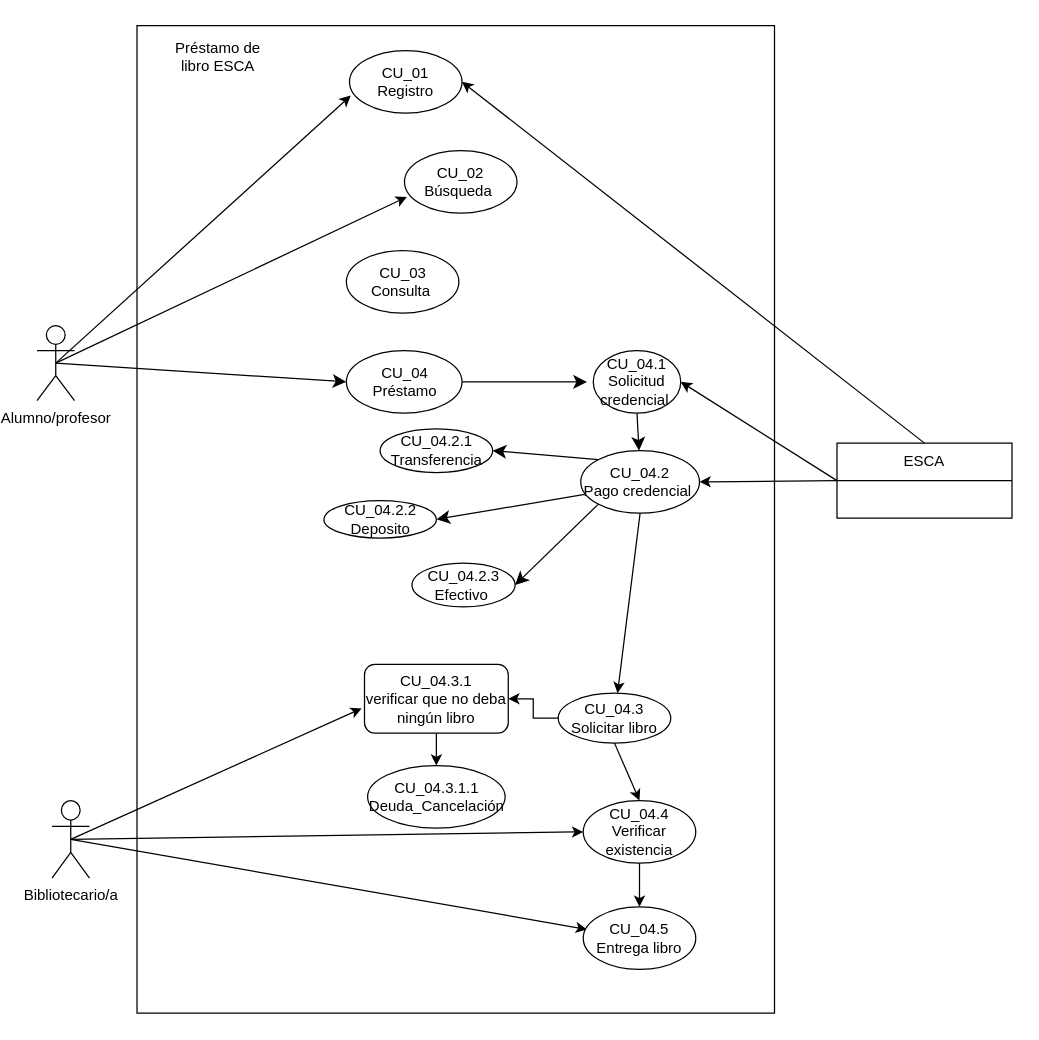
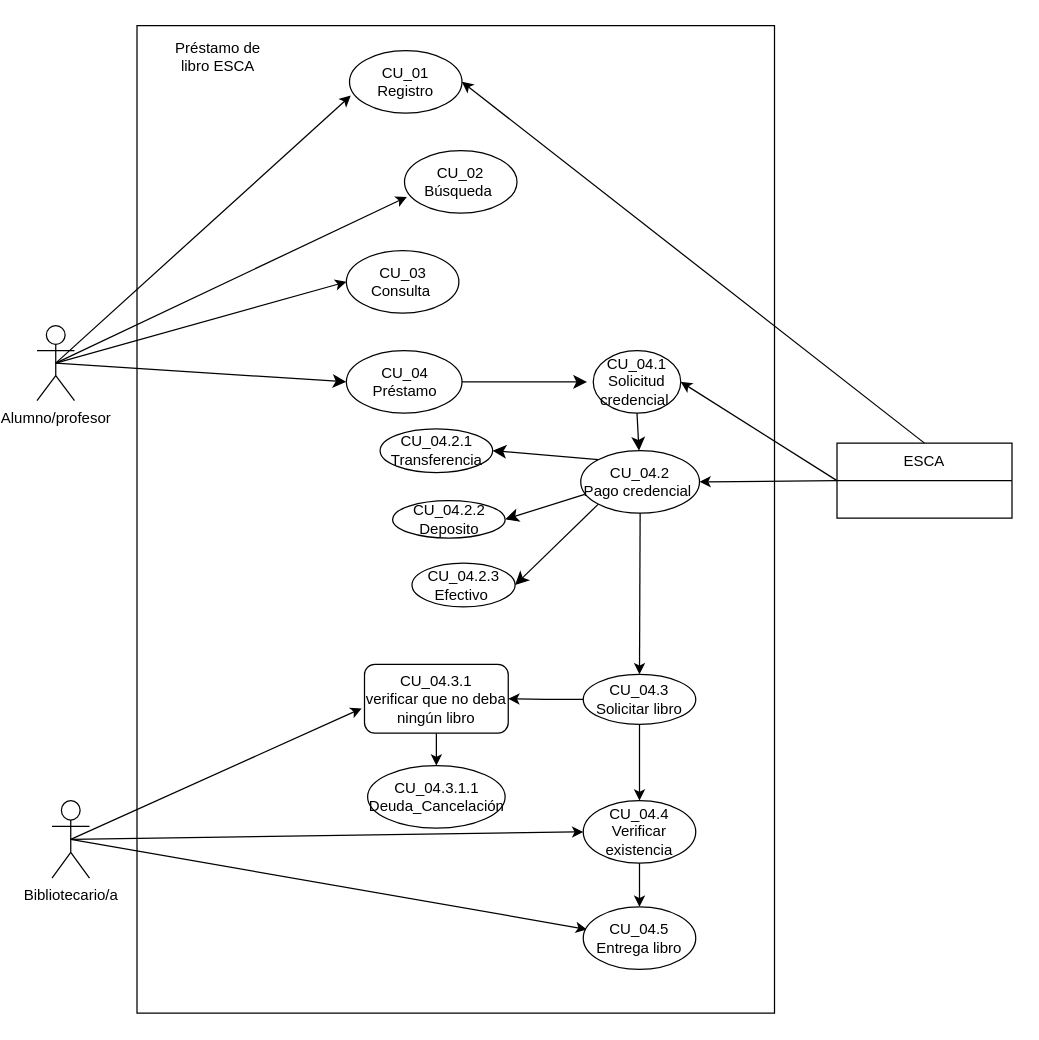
  <mxCell id="0" />
  <mxCell id="1" parent="0" />
  <mxCell id="2" value="" style="rounded=0;whiteSpace=wrap;html=1;" vertex="1" parent="1"><mxGeometry x="100" y="20" width="510" height="790" as="geometry" /></mxCell>
  <mxCell id="3" value="Bibliotecario/a" style="shape=umlActor;verticalLabelPosition=bottom;verticalAlign=top;html=1;outlineConnect=0;" vertex="1" parent="1"><mxGeometry x="32" y="640" width="30" height="62" as="geometry" /></mxCell>
  <mxCell id="4" value="" style="edgeStyle=none;curved=1;rounded=0;orthogonalLoop=1;jettySize=auto;html=1;fontSize=12;startSize=8;endSize=8;entryX=0;entryY=0.5;entryDx=0;entryDy=0;exitX=0.5;exitY=0.5;exitDx=0;exitDy=0;exitPerimeter=0;" edge="1" parent="1" source="5" target="31"><mxGeometry relative="1" as="geometry"><mxPoint x="272.981" y="314.47" as="targetPoint" /></mxGeometry></mxCell>
  <mxCell id="5" value="Alumno/profesor" style="shape=umlActor;verticalLabelPosition=bottom;verticalAlign=top;html=1;outlineConnect=0;" vertex="1" parent="1"><mxGeometry x="20" y="260" width="30" height="60" as="geometry" /></mxCell>
  <mxCell id="6" value="" style="endArrow=classic;html=1;rounded=0;entryX=0.011;entryY=0.72;entryDx=0;entryDy=0;entryPerimeter=0;exitX=0.5;exitY=0.5;exitDx=0;exitDy=0;exitPerimeter=0;" edge="1" parent="1" source="5" target="7"><mxGeometry width="50" height="50" relative="1" as="geometry"><mxPoint x="120" y="370" as="sourcePoint" /><mxPoint x="160" y="260" as="targetPoint" /></mxGeometry></mxCell>
  <mxCell id="7" value="CU_01&lt;br&gt;Registro" style="ellipse;whiteSpace=wrap;html=1;" vertex="1" parent="1"><mxGeometry x="270" y="40" width="90" height="50" as="geometry" /></mxCell>
  <mxCell id="8" value="CU_02&lt;br&gt;Búsqueda&amp;nbsp;" style="ellipse;whiteSpace=wrap;html=1;" vertex="1" parent="1"><mxGeometry x="314" y="120" width="90" height="50" as="geometry" /></mxCell>
  <mxCell id="9" value="CU_03&lt;br&gt;Consulta&amp;nbsp;" style="ellipse;whiteSpace=wrap;html=1;" vertex="1" parent="1"><mxGeometry x="267.5" y="200" width="90" height="50" as="geometry" /></mxCell>
  <mxCell id="10" value="" style="endArrow=classic;html=1;rounded=0;entryX=0.022;entryY=0.74;entryDx=0;entryDy=0;entryPerimeter=0;exitX=0.5;exitY=0.5;exitDx=0;exitDy=0;exitPerimeter=0;" edge="1" parent="1" source="5" target="8"><mxGeometry width="50" height="50" relative="1" as="geometry"><mxPoint x="120" y="370" as="sourcePoint" /><mxPoint x="170" y="320" as="targetPoint" /></mxGeometry></mxCell>
+ <mxCell id="11" value="" style="endArrow=classic;html=1;rounded=0;entryX=0;entryY=0.5;entryDx=0;entryDy=0;exitX=0.5;exitY=0.5;exitDx=0;exitDy=0;exitPerimeter=0;" edge="1" parent="1" source="5" target="9"><mxGeometry width="50" height="50" relative="1" as="geometry"><mxPoint x="120" y="370" as="sourcePoint" /><mxPoint x="170" y="320" as="targetPoint" /></mxGeometry></mxCell>
  <mxCell id="12" value="" style="endArrow=classic;html=1;rounded=0;entryX=-0.019;entryY=0.64;entryDx=0;entryDy=0;exitX=0.5;exitY=0.5;exitDx=0;exitDy=0;exitPerimeter=0;entryPerimeter=0;" edge="1" parent="1" source="3" target="34"><mxGeometry width="50" height="50" relative="1" as="geometry"><mxPoint x="62" y="820" as="sourcePoint" /><mxPoint x="362" y="742" as="targetPoint" /></mxGeometry></mxCell>
  <mxCell id="13" value="" style="endArrow=classic;html=1;rounded=0;entryX=0;entryY=0.5;entryDx=0;entryDy=0;exitX=0.5;exitY=0.5;exitDx=0;exitDy=0;exitPerimeter=0;" edge="1" parent="1" source="3" target="19"><mxGeometry width="50" height="50" relative="1" as="geometry"><mxPoint x="62" y="835" as="sourcePoint" /><mxPoint x="362" y="768" as="targetPoint" /></mxGeometry></mxCell>
  <mxCell id="14" value="" style="endArrow=classic;html=1;rounded=0;entryX=0.033;entryY=0.36;entryDx=0;entryDy=0;entryPerimeter=0;exitX=0.5;exitY=0.5;exitDx=0;exitDy=0;exitPerimeter=0;" edge="1" parent="1" source="3" target="20"><mxGeometry width="50" height="50" relative="1" as="geometry"><mxPoint x="552" y="920" as="sourcePoint" /><mxPoint x="492" y="948" as="targetPoint" /></mxGeometry></mxCell>
  <mxCell id="15" value="CU_04.1&lt;br&gt;Solicitud credencial&amp;nbsp;" style="ellipse;whiteSpace=wrap;html=1;" vertex="1" parent="1"><mxGeometry x="465" y="280" width="70" height="50" as="geometry" /></mxCell>
  <mxCell id="16" value="CU_04.2&lt;br&gt;Pago credencial&amp;nbsp;" style="ellipse;whiteSpace=wrap;html=1;" vertex="1" parent="1"><mxGeometry x="455" y="360" width="95" height="50" as="geometry" /></mxCell>
  <mxCell id="17" value="" style="edgeStyle=orthogonalEdgeStyle;rounded=0;orthogonalLoop=1;jettySize=auto;html=1;" edge="1" parent="1" source="18" target="34"><mxGeometry relative="1" as="geometry" /></mxCell>
- <mxCell id="18" value="CU_04.3&lt;br&gt;Solicitar libro" style="ellipse;whiteSpace=wrap;html=1;" vertex="1" parent="1"><mxGeometry x="437" y="554" width="90" height="40" as="geometry" /></mxCell>
+ <mxCell id="18" value="CU_04.3&lt;br&gt;Solicitar libro" style="ellipse;whiteSpace=wrap;html=1;" vertex="1" parent="1"><mxGeometry x="457" y="539" width="90" height="40" as="geometry" /></mxCell>
  <mxCell id="19" value="CU_04.4&lt;br&gt;Verificar existencia" style="ellipse;whiteSpace=wrap;html=1;" vertex="1" parent="1"><mxGeometry x="457" y="640" width="90" height="50" as="geometry" /></mxCell>
  <mxCell id="20" value="CU_04.5&lt;br&gt;Entrega libro" style="ellipse;whiteSpace=wrap;html=1;" vertex="1" parent="1"><mxGeometry x="457" y="725" width="90" height="50" as="geometry" /></mxCell>
  <mxCell id="21" value="" style="endArrow=classic;html=1;rounded=0;exitX=0.5;exitY=1;exitDx=0;exitDy=0;" edge="1" parent="1" source="16" target="18"><mxGeometry width="50" height="50" relative="1" as="geometry"><mxPoint x="520" y="320" as="sourcePoint" /><mxPoint x="505" y="350" as="targetPoint" /></mxGeometry></mxCell>
  <mxCell id="22" value="" style="endArrow=classic;html=1;rounded=0;entryX=0.5;entryY=0;entryDx=0;entryDy=0;exitX=0.5;exitY=1;exitDx=0;exitDy=0;" edge="1" parent="1" source="19" target="20"><mxGeometry width="50" height="50" relative="1" as="geometry"><mxPoint x="307" y="575" as="sourcePoint" /><mxPoint x="342" y="645" as="targetPoint" /></mxGeometry></mxCell>
  <mxCell id="23" value="" style="endArrow=classic;html=1;rounded=0;fontSize=12;startSize=8;endSize=8;exitX=1;exitY=0.5;exitDx=0;exitDy=0;" edge="1" parent="1"><mxGeometry width="50" height="50" relative="1" as="geometry"><mxPoint x="350" y="305" as="sourcePoint" /><mxPoint x="460" y="305" as="targetPoint" /><Array as="points" /></mxGeometry></mxCell>
  <mxCell id="24" value="" style="edgeStyle=none;curved=1;rounded=0;orthogonalLoop=1;jettySize=auto;html=1;fontSize=12;startSize=8;endSize=8;exitX=0.033;exitY=0.7;exitDx=0;exitDy=0;exitPerimeter=0;entryX=1;entryY=0.5;entryDx=0;entryDy=0;" edge="1" parent="1" source="16" target="28"><mxGeometry relative="1" as="geometry"><mxPoint x="477.979" y="37.174" as="sourcePoint" /><mxPoint x="440.455" y="92.821" as="targetPoint" /></mxGeometry></mxCell>
  <mxCell id="25" value="" style="edgeStyle=none;curved=1;rounded=0;orthogonalLoop=1;jettySize=auto;html=1;fontSize=12;startSize=8;endSize=8;exitX=0;exitY=0;exitDx=0;exitDy=0;entryX=1;entryY=0.5;entryDx=0;entryDy=0;" edge="1" parent="1" source="16" target="27"><mxGeometry relative="1" as="geometry"><mxPoint x="221.5" y="475" as="sourcePoint" /><mxPoint x="267.5" y="475" as="targetPoint" /></mxGeometry></mxCell>
  <mxCell id="26" style="edgeStyle=none;curved=1;rounded=0;orthogonalLoop=1;jettySize=auto;html=1;fontSize=12;startSize=8;endSize=8;entryX=1;entryY=0.5;entryDx=0;entryDy=0;exitX=0;exitY=1;exitDx=0;exitDy=0;" edge="1" parent="1" source="16" target="29"><mxGeometry relative="1" as="geometry"><mxPoint x="509.98" y="152.1" as="targetPoint" /><mxPoint x="450.002" y="104.996" as="sourcePoint" /></mxGeometry></mxCell>
  <mxCell id="27" value="CU_04.2.1&lt;br&gt;Transferencia" style="ellipse;whiteSpace=wrap;html=1;" vertex="1" parent="1"><mxGeometry x="294.5" y="342.5" width="90" height="35" as="geometry" /></mxCell>
- <mxCell id="28" value="CU_04.2.2&lt;br&gt;Deposito" style="ellipse;whiteSpace=wrap;html=1;" vertex="1" parent="1"><mxGeometry x="249.5" y="400" width="90" height="30" as="geometry" /></mxCell>
+ <mxCell id="28" value="CU_04.2.2&lt;br&gt;Deposito" style="ellipse;whiteSpace=wrap;html=1;" vertex="1" parent="1"><mxGeometry x="304.5" y="400" width="90" height="30" as="geometry" /></mxCell>
  <mxCell id="29" value="CU_04.2.3 Efectivo&amp;nbsp;" style="ellipse;whiteSpace=wrap;html=1;" vertex="1" parent="1"><mxGeometry x="320" y="450" width="82.5" height="35" as="geometry" /></mxCell>
  <mxCell id="30" value="" style="endArrow=classic;html=1;rounded=0;fontSize=12;startSize=8;endSize=8;exitX=0.5;exitY=1;exitDx=0;exitDy=0;" edge="1" parent="1" source="15" target="16"><mxGeometry width="50" height="50" relative="1" as="geometry"><mxPoint x="420" y="270" as="sourcePoint" /><mxPoint x="510" y="270" as="targetPoint" /></mxGeometry></mxCell>
  <mxCell id="31" value="CU_04&lt;br&gt;Préstamo" style="ellipse;whiteSpace=wrap;html=1;" vertex="1" parent="1"><mxGeometry x="267.5" y="280" width="92.5" height="50" as="geometry" /></mxCell>
  <mxCell id="32" value="" style="endArrow=classic;html=1;rounded=0;exitX=0.5;exitY=1;exitDx=0;exitDy=0;entryX=0.5;entryY=0;entryDx=0;entryDy=0;" edge="1" parent="1" source="18" target="19"><mxGeometry width="50" height="50" relative="1" as="geometry"><mxPoint x="692" y="649" as="sourcePoint" /><mxPoint x="742" y="599" as="targetPoint" /></mxGeometry></mxCell>
  <mxCell id="33" value="" style="edgeStyle=orthogonalEdgeStyle;rounded=0;orthogonalLoop=1;jettySize=auto;html=1;" edge="1" parent="1" source="34" target="35"><mxGeometry relative="1" as="geometry" /></mxCell>
  <mxCell id="34" value="CU_04.3.1&lt;br&gt;verificar que no deba ningún libro" style="whiteSpace=wrap;html=1;rounded=1;" vertex="1" parent="1"><mxGeometry x="282" y="531" width="115" height="55" as="geometry" /></mxCell>
  <mxCell id="35" value="CU_04.3.1.1&lt;br&gt;Deuda_Cancelación" style="ellipse;whiteSpace=wrap;html=1;" vertex="1" parent="1"><mxGeometry x="284.5" y="612" width="110" height="50" as="geometry" /></mxCell>
  <mxCell id="36" value="ESCA" style="swimlane;fontStyle=0;childLayout=stackLayout;horizontal=1;startSize=30;horizontalStack=0;resizeParent=1;resizeParentMax=0;resizeLast=0;collapsible=1;marginBottom=0;whiteSpace=wrap;html=1;" vertex="1" parent="1"><mxGeometry x="660" y="354" width="140" height="60" as="geometry" /></mxCell>
  <mxCell id="37" value="" style="endArrow=classic;html=1;rounded=0;entryX=1;entryY=0.5;entryDx=0;entryDy=0;exitX=0.5;exitY=0;exitDx=0;exitDy=0;" edge="1" parent="1" source="36" target="7"><mxGeometry width="50" height="50" relative="1" as="geometry"><mxPoint x="630" y="350" as="sourcePoint" /><mxPoint x="680" y="300" as="targetPoint" /></mxGeometry></mxCell>
  <mxCell id="38" value="" style="endArrow=classic;html=1;rounded=0;entryX=1;entryY=0.5;entryDx=0;entryDy=0;exitX=0;exitY=0.5;exitDx=0;exitDy=0;" edge="1" parent="1" source="36" target="15"><mxGeometry width="50" height="50" relative="1" as="geometry"><mxPoint x="630" y="580" as="sourcePoint" /><mxPoint x="680" y="530" as="targetPoint" /></mxGeometry></mxCell>
  <mxCell id="39" value="" style="endArrow=classic;html=1;rounded=0;entryX=1;entryY=0.5;entryDx=0;entryDy=0;exitX=0;exitY=0.5;exitDx=0;exitDy=0;" edge="1" parent="1" source="36" target="16"><mxGeometry width="50" height="50" relative="1" as="geometry"><mxPoint x="580" y="500" as="sourcePoint" /><mxPoint x="630" y="450" as="targetPoint" /></mxGeometry></mxCell>
  <mxCell id="40" value="Préstamo de libro ESCA" style="text;html=1;align=center;verticalAlign=middle;whiteSpace=wrap;rounded=0;" vertex="1" parent="1"><mxGeometry x="120" y="30" width="90" height="30" as="geometry" /></mxCell>
  <mxCell id="41" style="edgeStyle=orthogonalEdgeStyle;rounded=0;orthogonalLoop=1;jettySize=auto;html=1;exitX=0.5;exitY=1;exitDx=0;exitDy=0;" edge="1" parent="1" source="27" target="27"><mxGeometry relative="1" as="geometry" /></mxCell>
